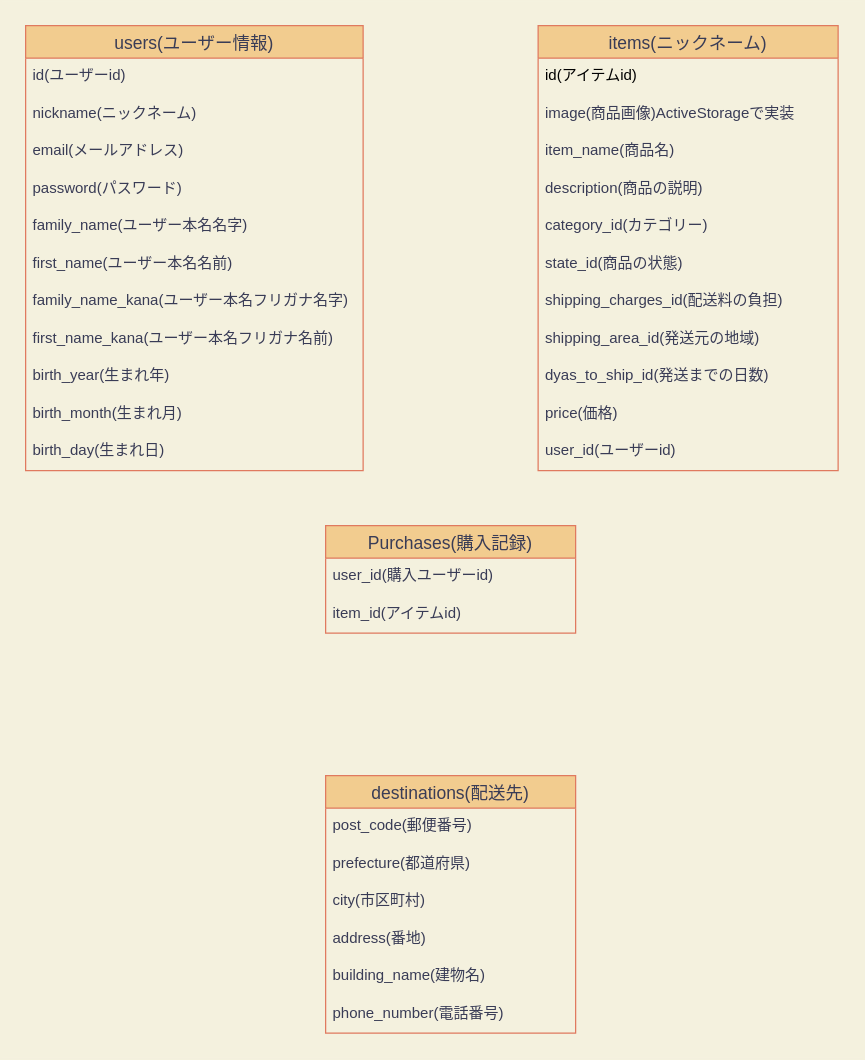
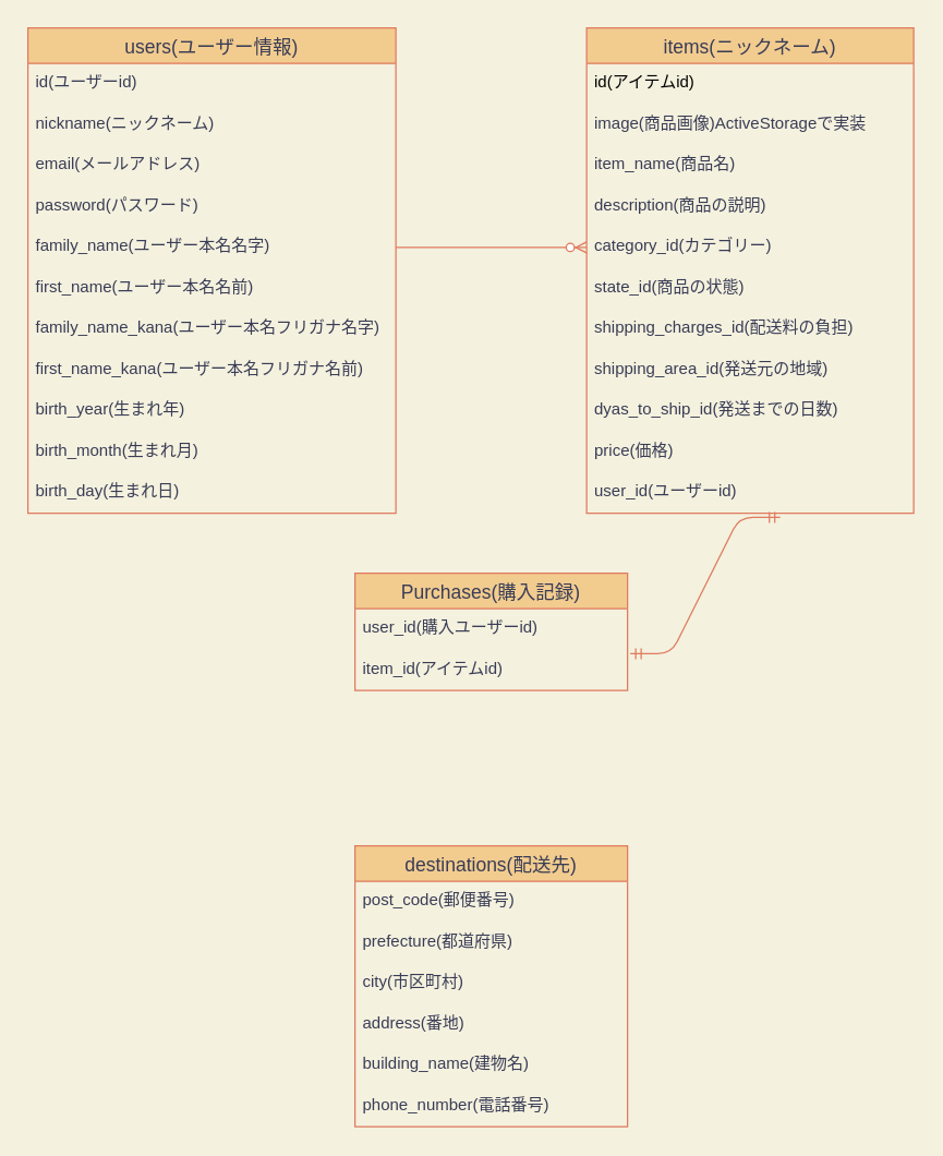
  <mxCell id="0" />
  <mxCell id="1" parent="0" />
  <mxCell id="2" value="users(ユーザー情報)" style="swimlane;fontStyle=0;childLayout=stackLayout;horizontal=1;startSize=26;horizontalStack=0;resizeParent=1;resizeParentMax=0;resizeLast=0;collapsible=1;marginBottom=0;align=center;fontSize=14;fillColor=#F2CC8F;strokeColor=#E07A5F;fontColor=#393C56;" parent="1" vertex="1"><mxGeometry x="20" y="20" width="270" height="356" as="geometry" /></mxCell>
  <mxCell id="3" value="id(ユーザーid)" style="text;strokeColor=none;fillColor=none;spacingLeft=4;spacingRight=4;overflow=hidden;rotatable=0;points=[[0,0.5],[1,0.5]];portConstraint=eastwest;fontSize=12;rounded=0;sketch=0;fontColor=#393C56;" parent="2" vertex="1"><mxGeometry y="26" width="270" height="30" as="geometry" /></mxCell>
  <mxCell id="4" value="nickname(ニックネーム)" style="text;strokeColor=none;fillColor=none;spacingLeft=4;spacingRight=4;overflow=hidden;rotatable=0;points=[[0,0.5],[1,0.5]];portConstraint=eastwest;fontSize=12;fontColor=#393C56;" parent="2" vertex="1"><mxGeometry y="56" width="270" height="30" as="geometry" /></mxCell>
  <mxCell id="5" value="email(メールアドレス)" style="text;strokeColor=none;fillColor=none;spacingLeft=4;spacingRight=4;overflow=hidden;rotatable=0;points=[[0,0.5],[1,0.5]];portConstraint=eastwest;fontSize=12;fontColor=#393C56;" parent="2" vertex="1"><mxGeometry y="86" width="270" height="30" as="geometry" /></mxCell>
  <mxCell id="6" value="password(パスワード)" style="text;strokeColor=none;fillColor=none;spacingLeft=4;spacingRight=4;overflow=hidden;rotatable=0;points=[[0,0.5],[1,0.5]];portConstraint=eastwest;fontSize=12;fontColor=#393C56;" parent="2" vertex="1"><mxGeometry y="116" width="270" height="30" as="geometry" /></mxCell>
  <mxCell id="7" value="family_name(ユーザー本名名字)" style="text;strokeColor=none;fillColor=none;spacingLeft=4;spacingRight=4;overflow=hidden;rotatable=0;points=[[0,0.5],[1,0.5]];portConstraint=eastwest;fontSize=12;rounded=0;sketch=0;fontColor=#393C56;" parent="2" vertex="1"><mxGeometry y="146" width="270" height="30" as="geometry" /></mxCell>
  <mxCell id="8" value="first_name(ユーザー本名名前)" style="text;strokeColor=none;fillColor=none;spacingLeft=4;spacingRight=4;overflow=hidden;rotatable=0;points=[[0,0.5],[1,0.5]];portConstraint=eastwest;fontSize=12;rounded=0;sketch=0;fontColor=#393C56;" parent="2" vertex="1"><mxGeometry y="176" width="270" height="30" as="geometry" /></mxCell>
  <mxCell id="9" value="family_name_kana(ユーザー本名フリガナ名字)" style="text;strokeColor=none;fillColor=none;spacingLeft=4;spacingRight=4;overflow=hidden;rotatable=0;points=[[0,0.5],[1,0.5]];portConstraint=eastwest;fontSize=12;rounded=0;sketch=0;fontColor=#393C56;" parent="2" vertex="1"><mxGeometry y="206" width="270" height="30" as="geometry" /></mxCell>
  <mxCell id="10" value="first_name_kana(ユーザー本名フリガナ名前)" style="text;strokeColor=none;fillColor=none;spacingLeft=4;spacingRight=4;overflow=hidden;rotatable=0;points=[[0,0.5],[1,0.5]];portConstraint=eastwest;fontSize=12;rounded=0;sketch=0;fontColor=#393C56;" parent="2" vertex="1"><mxGeometry y="236" width="270" height="30" as="geometry" /></mxCell>
  <mxCell id="11" value="birth_year(生まれ年)" style="text;strokeColor=none;fillColor=none;spacingLeft=4;spacingRight=4;overflow=hidden;rotatable=0;points=[[0,0.5],[1,0.5]];portConstraint=eastwest;fontSize=12;rounded=0;sketch=0;fontColor=#393C56;" parent="2" vertex="1"><mxGeometry y="266" width="270" height="30" as="geometry" /></mxCell>
  <mxCell id="12" value="birth_month(生まれ月)" style="text;strokeColor=none;fillColor=none;spacingLeft=4;spacingRight=4;overflow=hidden;rotatable=0;points=[[0,0.5],[1,0.5]];portConstraint=eastwest;fontSize=12;rounded=0;sketch=0;fontColor=#393C56;" parent="2" vertex="1"><mxGeometry y="296" width="270" height="30" as="geometry" /></mxCell>
  <mxCell id="13" value="birth_day(生まれ日)" style="text;strokeColor=none;fillColor=none;spacingLeft=4;spacingRight=4;overflow=hidden;rotatable=0;points=[[0,0.5],[1,0.5]];portConstraint=eastwest;fontSize=12;rounded=0;sketch=0;fontColor=#393C56;" parent="2" vertex="1"><mxGeometry y="326" width="270" height="30" as="geometry" /></mxCell>
  <mxCell id="14" value="items(ニックネーム)" style="swimlane;fontStyle=0;childLayout=stackLayout;horizontal=1;startSize=26;horizontalStack=0;resizeParent=1;resizeParentMax=0;resizeLast=0;collapsible=1;marginBottom=0;align=center;fontSize=14;fillColor=#F2CC8F;strokeColor=#E07A5F;fontColor=#393C56;" parent="1" vertex="1"><mxGeometry x="430" y="20" width="240" height="356" as="geometry" /></mxCell>
  <mxCell id="15" value="id(アイテムid)" style="text;strokeColor=none;fillColor=none;spacingLeft=4;spacingRight=4;overflow=hidden;rotatable=0;points=[[0,0.5],[1,0.5]];portConstraint=eastwest;fontSize=12;rounded=0;sketch=0;fontColor=#000000;" parent="14" vertex="1"><mxGeometry y="26" width="240" height="30" as="geometry" /></mxCell>
  <mxCell id="16" value="image(商品画像)ActiveStorageで実装" style="text;strokeColor=none;fillColor=none;spacingLeft=4;spacingRight=4;overflow=hidden;rotatable=0;points=[[0,0.5],[1,0.5]];portConstraint=eastwest;fontSize=12;fontColor=#393C56;" parent="14" vertex="1"><mxGeometry y="56" width="240" height="30" as="geometry" /></mxCell>
  <mxCell id="17" value="item_name(商品名)" style="text;strokeColor=none;fillColor=none;spacingLeft=4;spacingRight=4;overflow=hidden;rotatable=0;points=[[0,0.5],[1,0.5]];portConstraint=eastwest;fontSize=12;fontColor=#393C56;" parent="14" vertex="1"><mxGeometry y="86" width="240" height="30" as="geometry" /></mxCell>
  <mxCell id="18" value="description(商品の説明)" style="text;strokeColor=none;fillColor=none;spacingLeft=4;spacingRight=4;overflow=hidden;rotatable=0;points=[[0,0.5],[1,0.5]];portConstraint=eastwest;fontSize=12;fontColor=#393C56;" parent="14" vertex="1"><mxGeometry y="116" width="240" height="30" as="geometry" /></mxCell>
  <mxCell id="19" value="category_id(カテゴリー)" style="text;strokeColor=none;fillColor=none;spacingLeft=4;spacingRight=4;overflow=hidden;rotatable=0;points=[[0,0.5],[1,0.5]];portConstraint=eastwest;fontSize=12;fontColor=#393C56;" parent="14" vertex="1"><mxGeometry y="146" width="240" height="30" as="geometry" /></mxCell>
  <mxCell id="20" value="state_id(商品の状態)" style="text;strokeColor=none;fillColor=none;spacingLeft=4;spacingRight=4;overflow=hidden;rotatable=0;points=[[0,0.5],[1,0.5]];portConstraint=eastwest;fontSize=12;fontColor=#393C56;" parent="14" vertex="1"><mxGeometry y="176" width="240" height="30" as="geometry" /></mxCell>
  <mxCell id="21" value="shipping_charges_id(配送料の負担)" style="text;strokeColor=none;fillColor=none;spacingLeft=4;spacingRight=4;overflow=hidden;rotatable=0;points=[[0,0.5],[1,0.5]];portConstraint=eastwest;fontSize=12;fontColor=#393C56;" parent="14" vertex="1"><mxGeometry y="206" width="240" height="30" as="geometry" /></mxCell>
  <mxCell id="22" value="shipping_area_id(発送元の地域)" style="text;strokeColor=none;fillColor=none;spacingLeft=4;spacingRight=4;overflow=hidden;rotatable=0;points=[[0,0.5],[1,0.5]];portConstraint=eastwest;fontSize=12;fontColor=#393C56;" parent="14" vertex="1"><mxGeometry y="236" width="240" height="30" as="geometry" /></mxCell>
  <mxCell id="23" value="dyas_to_ship_id(発送までの日数)" style="text;strokeColor=none;fillColor=none;spacingLeft=4;spacingRight=4;overflow=hidden;rotatable=0;points=[[0,0.5],[1,0.5]];portConstraint=eastwest;fontSize=12;fontColor=#393C56;" parent="14" vertex="1"><mxGeometry y="266" width="240" height="30" as="geometry" /></mxCell>
  <mxCell id="24" value="price(価格)" style="text;strokeColor=none;fillColor=none;spacingLeft=4;spacingRight=4;overflow=hidden;rotatable=0;points=[[0,0.5],[1,0.5]];portConstraint=eastwest;fontSize=12;fontColor=#393C56;" parent="14" vertex="1"><mxGeometry y="296" width="240" height="30" as="geometry" /></mxCell>
  <mxCell id="25" value="user_id(ユーザーid)" style="text;strokeColor=none;fillColor=none;spacingLeft=4;spacingRight=4;overflow=hidden;rotatable=0;points=[[0,0.5],[1,0.5]];portConstraint=eastwest;fontSize=12;rounded=0;sketch=0;fontColor=#393C56;" parent="14" vertex="1"><mxGeometry y="326" width="240" height="30" as="geometry" /></mxCell>
  <mxCell id="26" value="Purchases(購入記録)" style="swimlane;fontStyle=0;childLayout=stackLayout;horizontal=1;startSize=26;horizontalStack=0;resizeParent=1;resizeParentMax=0;resizeLast=0;collapsible=1;marginBottom=0;align=center;fontSize=14;rounded=0;sketch=0;strokeColor=#E07A5F;fillColor=#F2CC8F;fontColor=#393C56;" parent="1" vertex="1"><mxGeometry x="260" y="420" width="200" height="86" as="geometry" /></mxCell>
  <mxCell id="27" value="user_id(購入ユーザーid)" style="text;strokeColor=none;fillColor=none;spacingLeft=4;spacingRight=4;overflow=hidden;rotatable=0;points=[[0,0.5],[1,0.5]];portConstraint=eastwest;fontSize=12;rounded=0;sketch=0;fontColor=#393C56;" parent="26" vertex="1"><mxGeometry y="26" width="200" height="30" as="geometry" /></mxCell>
  <mxCell id="28" value="item_id(アイテムid)" style="text;strokeColor=none;fillColor=none;spacingLeft=4;spacingRight=4;overflow=hidden;rotatable=0;points=[[0,0.5],[1,0.5]];portConstraint=eastwest;fontSize=12;rounded=0;sketch=0;fontColor=#393C56;" parent="26" vertex="1"><mxGeometry y="56" width="200" height="30" as="geometry" /></mxCell>
  <mxCell id="29" value="destinations(配送先)" style="swimlane;fontStyle=0;childLayout=stackLayout;horizontal=1;startSize=26;horizontalStack=0;resizeParent=1;resizeParentMax=0;resizeLast=0;collapsible=1;marginBottom=0;align=center;fontSize=14;rounded=0;sketch=0;fillColor=#F2CC8F;strokeColor=#E07A5F;fontColor=#393C56;" parent="1" vertex="1"><mxGeometry x="260" y="620" width="200" height="206" as="geometry" /></mxCell>
  <mxCell id="30" value="post_code(郵便番号)" style="text;strokeColor=none;fillColor=none;spacingLeft=4;spacingRight=4;overflow=hidden;rotatable=0;points=[[0,0.5],[1,0.5]];portConstraint=eastwest;fontSize=12;fontColor=#393C56;" parent="29" vertex="1"><mxGeometry y="26" width="200" height="30" as="geometry" /></mxCell>
  <mxCell id="31" value="prefecture(都道府県)" style="text;strokeColor=none;fillColor=none;spacingLeft=4;spacingRight=4;overflow=hidden;rotatable=0;points=[[0,0.5],[1,0.5]];portConstraint=eastwest;fontSize=12;fontColor=#393C56;" parent="29" vertex="1"><mxGeometry y="56" width="200" height="30" as="geometry" /></mxCell>
  <mxCell id="32" value="city(市区町村)" style="text;strokeColor=none;fillColor=none;spacingLeft=4;spacingRight=4;overflow=hidden;rotatable=0;points=[[0,0.5],[1,0.5]];portConstraint=eastwest;fontSize=12;fontColor=#393C56;" parent="29" vertex="1"><mxGeometry y="86" width="200" height="30" as="geometry" /></mxCell>
  <mxCell id="33" value="address(番地)" style="text;strokeColor=none;fillColor=none;spacingLeft=4;spacingRight=4;overflow=hidden;rotatable=0;points=[[0,0.5],[1,0.5]];portConstraint=eastwest;fontSize=12;rounded=0;sketch=0;fontColor=#393C56;" parent="29" vertex="1"><mxGeometry y="116" width="200" height="30" as="geometry" /></mxCell>
  <mxCell id="34" value="building_name(建物名)" style="text;strokeColor=none;fillColor=none;spacingLeft=4;spacingRight=4;overflow=hidden;rotatable=0;points=[[0,0.5],[1,0.5]];portConstraint=eastwest;fontSize=12;rounded=0;sketch=0;fontColor=#393C56;" parent="29" vertex="1"><mxGeometry y="146" width="200" height="30" as="geometry" /></mxCell>
  <mxCell id="35" value="phone_number(電話番号)" style="text;strokeColor=none;fillColor=none;spacingLeft=4;spacingRight=4;overflow=hidden;rotatable=0;points=[[0,0.5],[1,0.5]];portConstraint=eastwest;fontSize=12;rounded=0;sketch=0;fontColor=#393C56;" parent="29" vertex="1"><mxGeometry y="176" width="200" height="30" as="geometry" /></mxCell>
+ <mxCell id="36" value="" style="edgeStyle=entityRelationEdgeStyle;fontSize=12;html=1;endArrow=ERmandOne;startArrow=ERmandOne;strokeColor=#E07A5F;fillColor=#F2CC8F;fontColor=#393C56;entryX=0.592;entryY=1.1;entryDx=0;entryDy=0;entryPerimeter=0;labelBackgroundColor=#F4F1DE;exitX=1.01;exitY=1.1;exitDx=0;exitDy=0;exitPerimeter=0;" parent="1" target="25" edge="1" source="27"><mxGeometry width="100" height="100" relative="1" as="geometry"><mxPoint x="460" y="580" as="sourcePoint" /><mxPoint x="579" y="420" as="targetPoint" /></mxGeometry></mxCell>
+ <mxCell id="37" value="" style="edgeStyle=entityRelationEdgeStyle;fontSize=12;html=1;endArrow=ERzeroToMany;endFill=1;strokeColor=#E07A5F;fillColor=#F2CC8F;exitX=1;exitY=0.5;exitDx=0;exitDy=0;entryX=0;entryY=0.5;entryDx=0;entryDy=0;" parent="1" source="7" target="19" edge="1"><mxGeometry width="100" height="100" relative="1" as="geometry"><mxPoint x="310" y="260" as="sourcePoint" /><mxPoint x="410" y="160" as="targetPoint" /></mxGeometry></mxCell>
